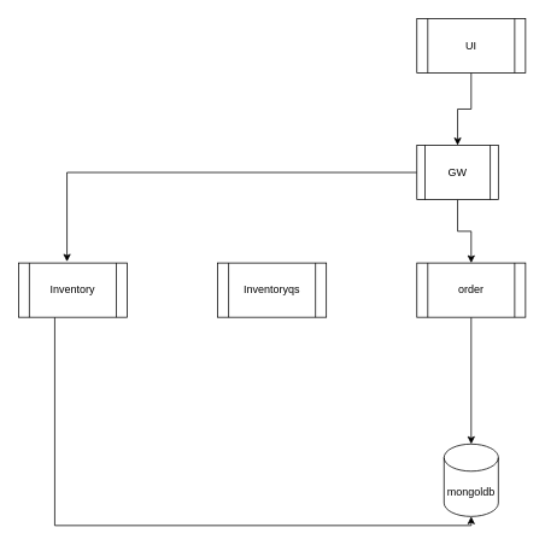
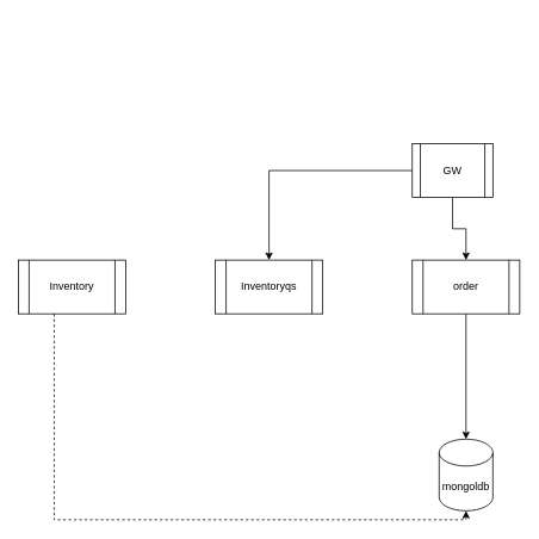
  <mxCell id="0" style=";html=1;" />
  <mxCell id="1" style=";html=1;" parent="0" />
- <mxCell id="2" value="" style="edgeStyle=orthogonalEdgeStyle;rounded=0;orthogonalLoop=1;jettySize=auto;html=1;" parent="1" source="3" target="7" edge="1"><mxGeometry relative="1" as="geometry" /></mxCell>
- <mxCell id="3" value="UI" style="shape=process;whiteSpace=wrap;html=1;backgroundOutline=1;" parent="1" vertex="1"><mxGeometry x="460" y="20" width="120" height="60" as="geometry" /></mxCell>
- <mxCell id="4" style="edgeStyle=orthogonalEdgeStyle;rounded=0;orthogonalLoop=1;jettySize=auto;html=1;entryX=0.446;entryY=-0.025;entryDx=0;entryDy=0;entryPerimeter=0;" parent="1" source="7" target="9" edge="1"><mxGeometry relative="1" as="geometry" /></mxCell>
+ <mxCell id="5" style="edgeStyle=orthogonalEdgeStyle;rounded=0;orthogonalLoop=1;jettySize=auto;html=1;entryX=0.5;entryY=0;entryDx=0;entryDy=0;" parent="1" source="7" target="11" edge="1"><mxGeometry relative="1" as="geometry" /></mxCell>
  <mxCell id="6" style="edgeStyle=orthogonalEdgeStyle;rounded=0;orthogonalLoop=1;jettySize=auto;html=1;entryX=0.5;entryY=0;entryDx=0;entryDy=0;" parent="1" source="7" target="13" edge="1"><mxGeometry relative="1" as="geometry" /></mxCell>
  <mxCell id="7" value="GW" style="shape=process;whiteSpace=wrap;html=1;backgroundOutline=1;" parent="1" vertex="1"><mxGeometry x="460" y="160" width="90" height="60" as="geometry" /></mxCell>
- <mxCell id="8" style="edgeStyle=orthogonalEdgeStyle;rounded=0;orthogonalLoop=1;jettySize=auto;html=1;entryX=0.5;entryY=1;entryDx=0;entryDy=0;entryPerimeter=0;" parent="1" source="9" target="10" edge="1"><mxGeometry relative="1" as="geometry"><mxPoint x="80" y="580" as="targetPoint" /><Array as="points"><mxPoint x="60" y="580" /><mxPoint x="520" y="580" /></Array></mxGeometry></mxCell>
+ <mxCell id="8" style="edgeStyle=orthogonalEdgeStyle;rounded=0;orthogonalLoop=1;jettySize=auto;html=1;entryX=0.5;entryY=1;entryDx=0;entryDy=0;entryPerimeter=0;dashed=1;" parent="1" source="9" target="10" edge="1"><mxGeometry relative="1" as="geometry"><mxPoint x="80" y="580" as="targetPoint" /><Array as="points"><mxPoint x="60" y="580" /><mxPoint x="520" y="580" /></Array></mxGeometry></mxCell>
  <mxCell id="9" value="Inventory" style="shape=process;whiteSpace=wrap;html=1;backgroundOutline=1;" parent="1" vertex="1"><mxGeometry x="20" y="290" width="120" height="60" as="geometry" /></mxCell>
  <mxCell id="10" value="mongoldb" style="shape=cylinder3;whiteSpace=wrap;html=1;boundedLbl=1;backgroundOutline=1;size=15;" parent="1" vertex="1"><mxGeometry x="490" y="490" width="60" height="80" as="geometry" /></mxCell>
  <mxCell id="11" value="Inventoryqs" style="shape=process;whiteSpace=wrap;html=1;backgroundOutline=1;" parent="1" vertex="1"><mxGeometry x="240" y="290" width="120" height="60" as="geometry" /></mxCell>
  <mxCell id="12" style="edgeStyle=orthogonalEdgeStyle;rounded=0;orthogonalLoop=1;jettySize=auto;html=1;entryX=0.5;entryY=0;entryDx=0;entryDy=0;entryPerimeter=0;" parent="1" source="13" target="10" edge="1"><mxGeometry relative="1" as="geometry" /></mxCell>
  <mxCell id="13" value="order" style="shape=process;whiteSpace=wrap;html=1;backgroundOutline=1;" parent="1" vertex="1"><mxGeometry x="460" y="290" width="120" height="60" as="geometry" /></mxCell>
